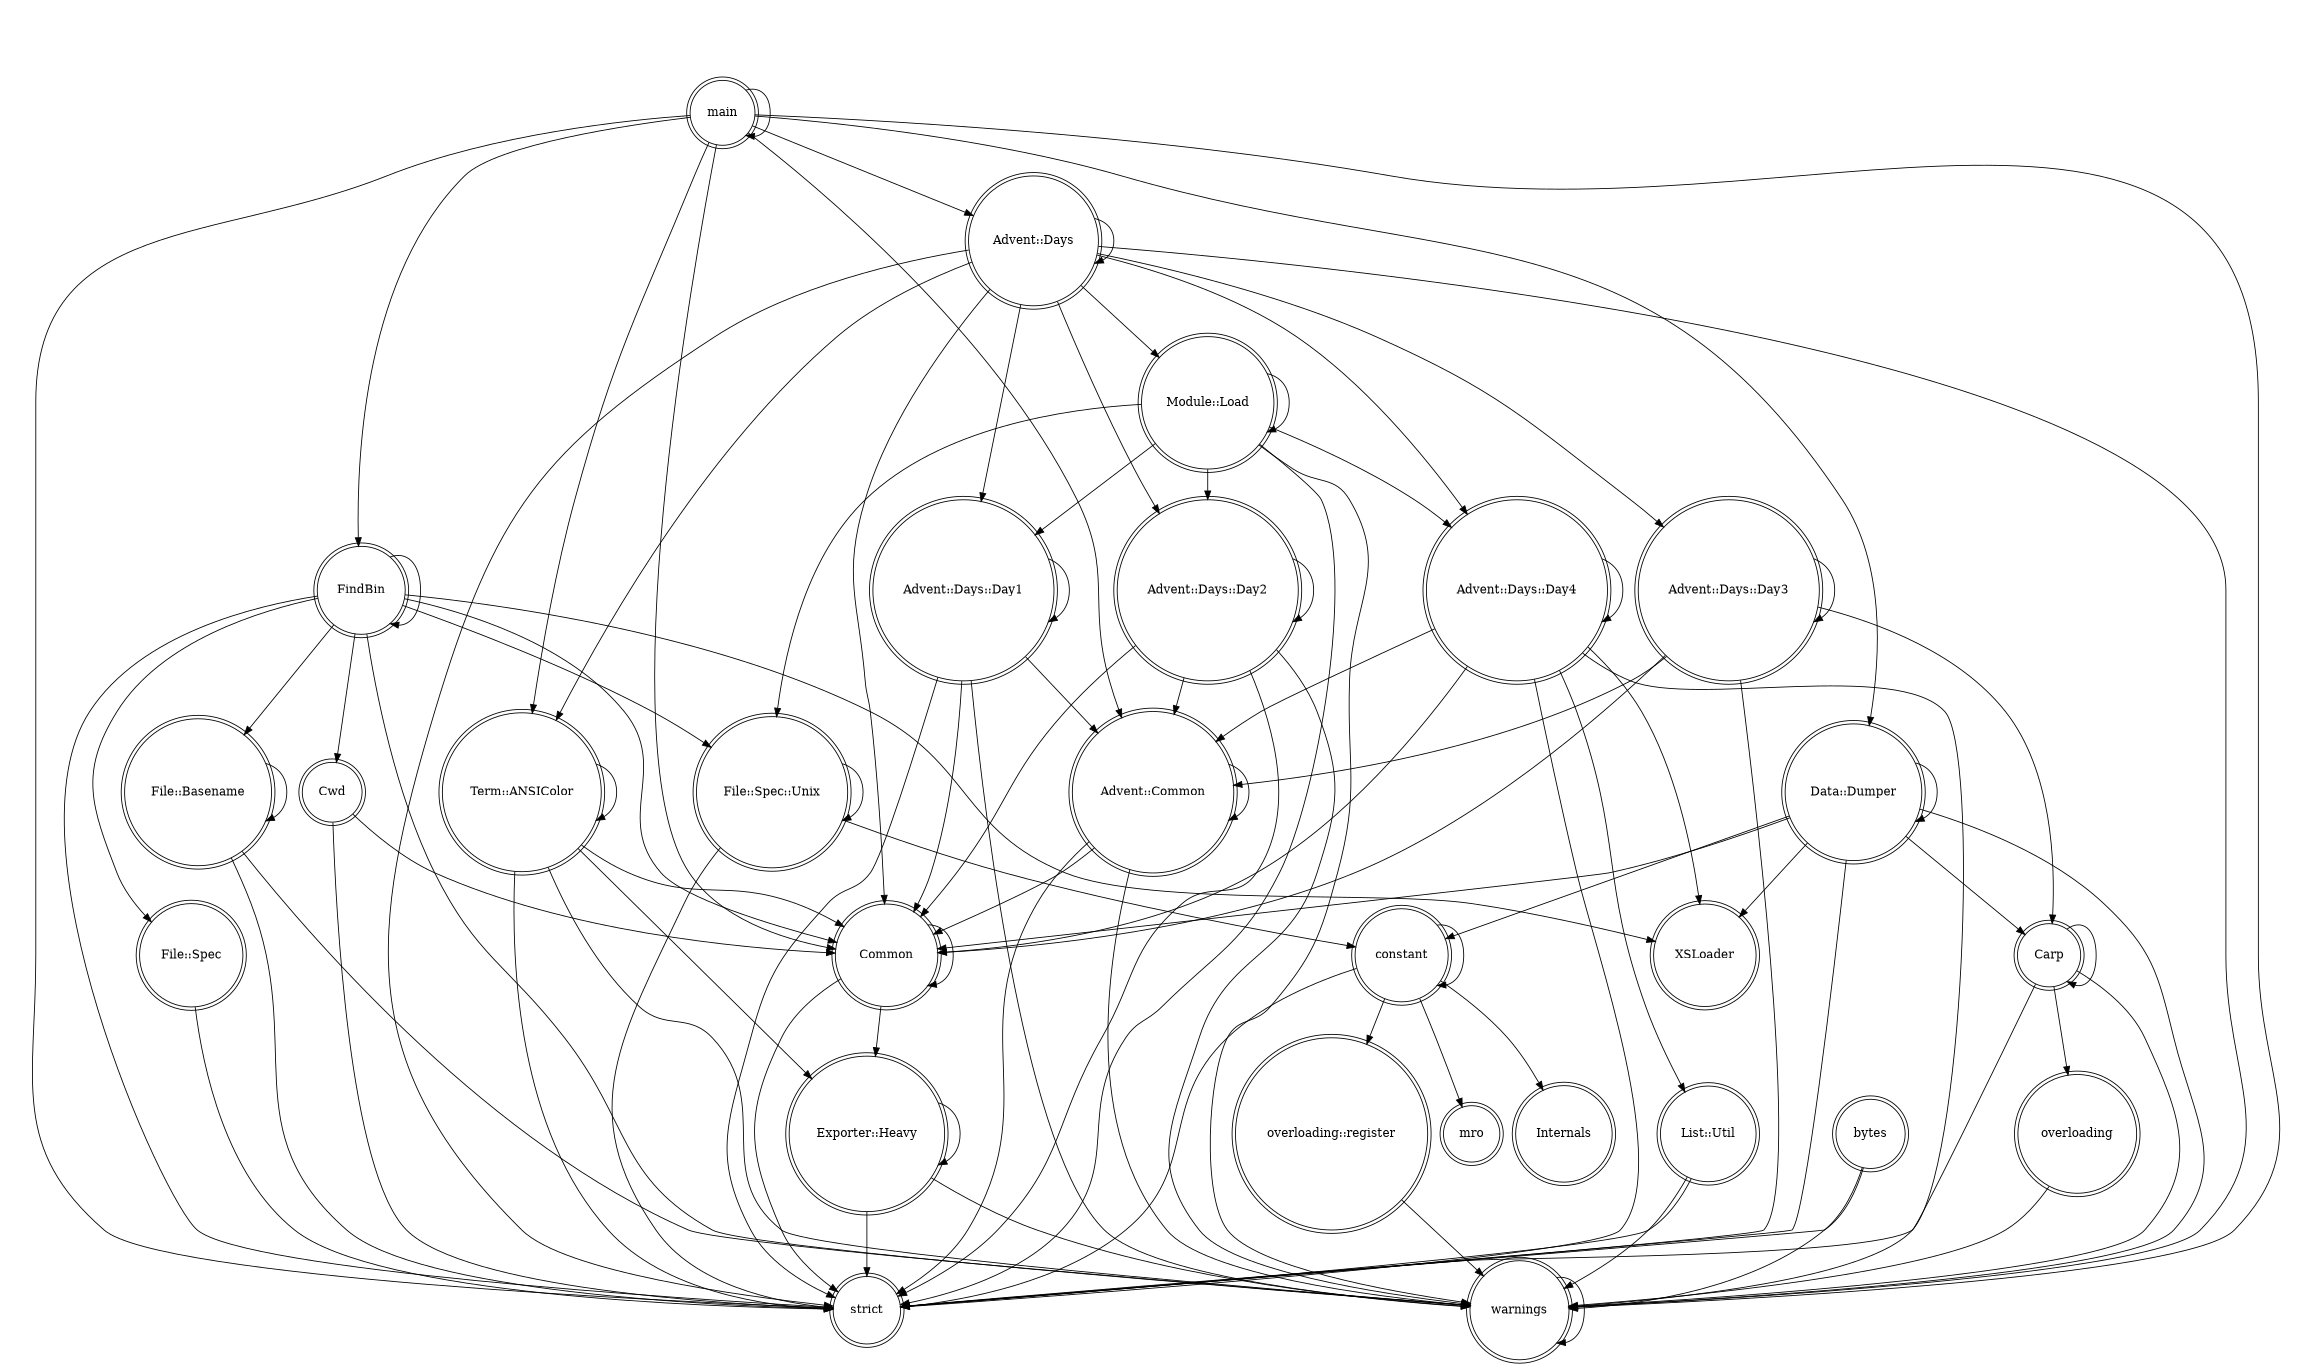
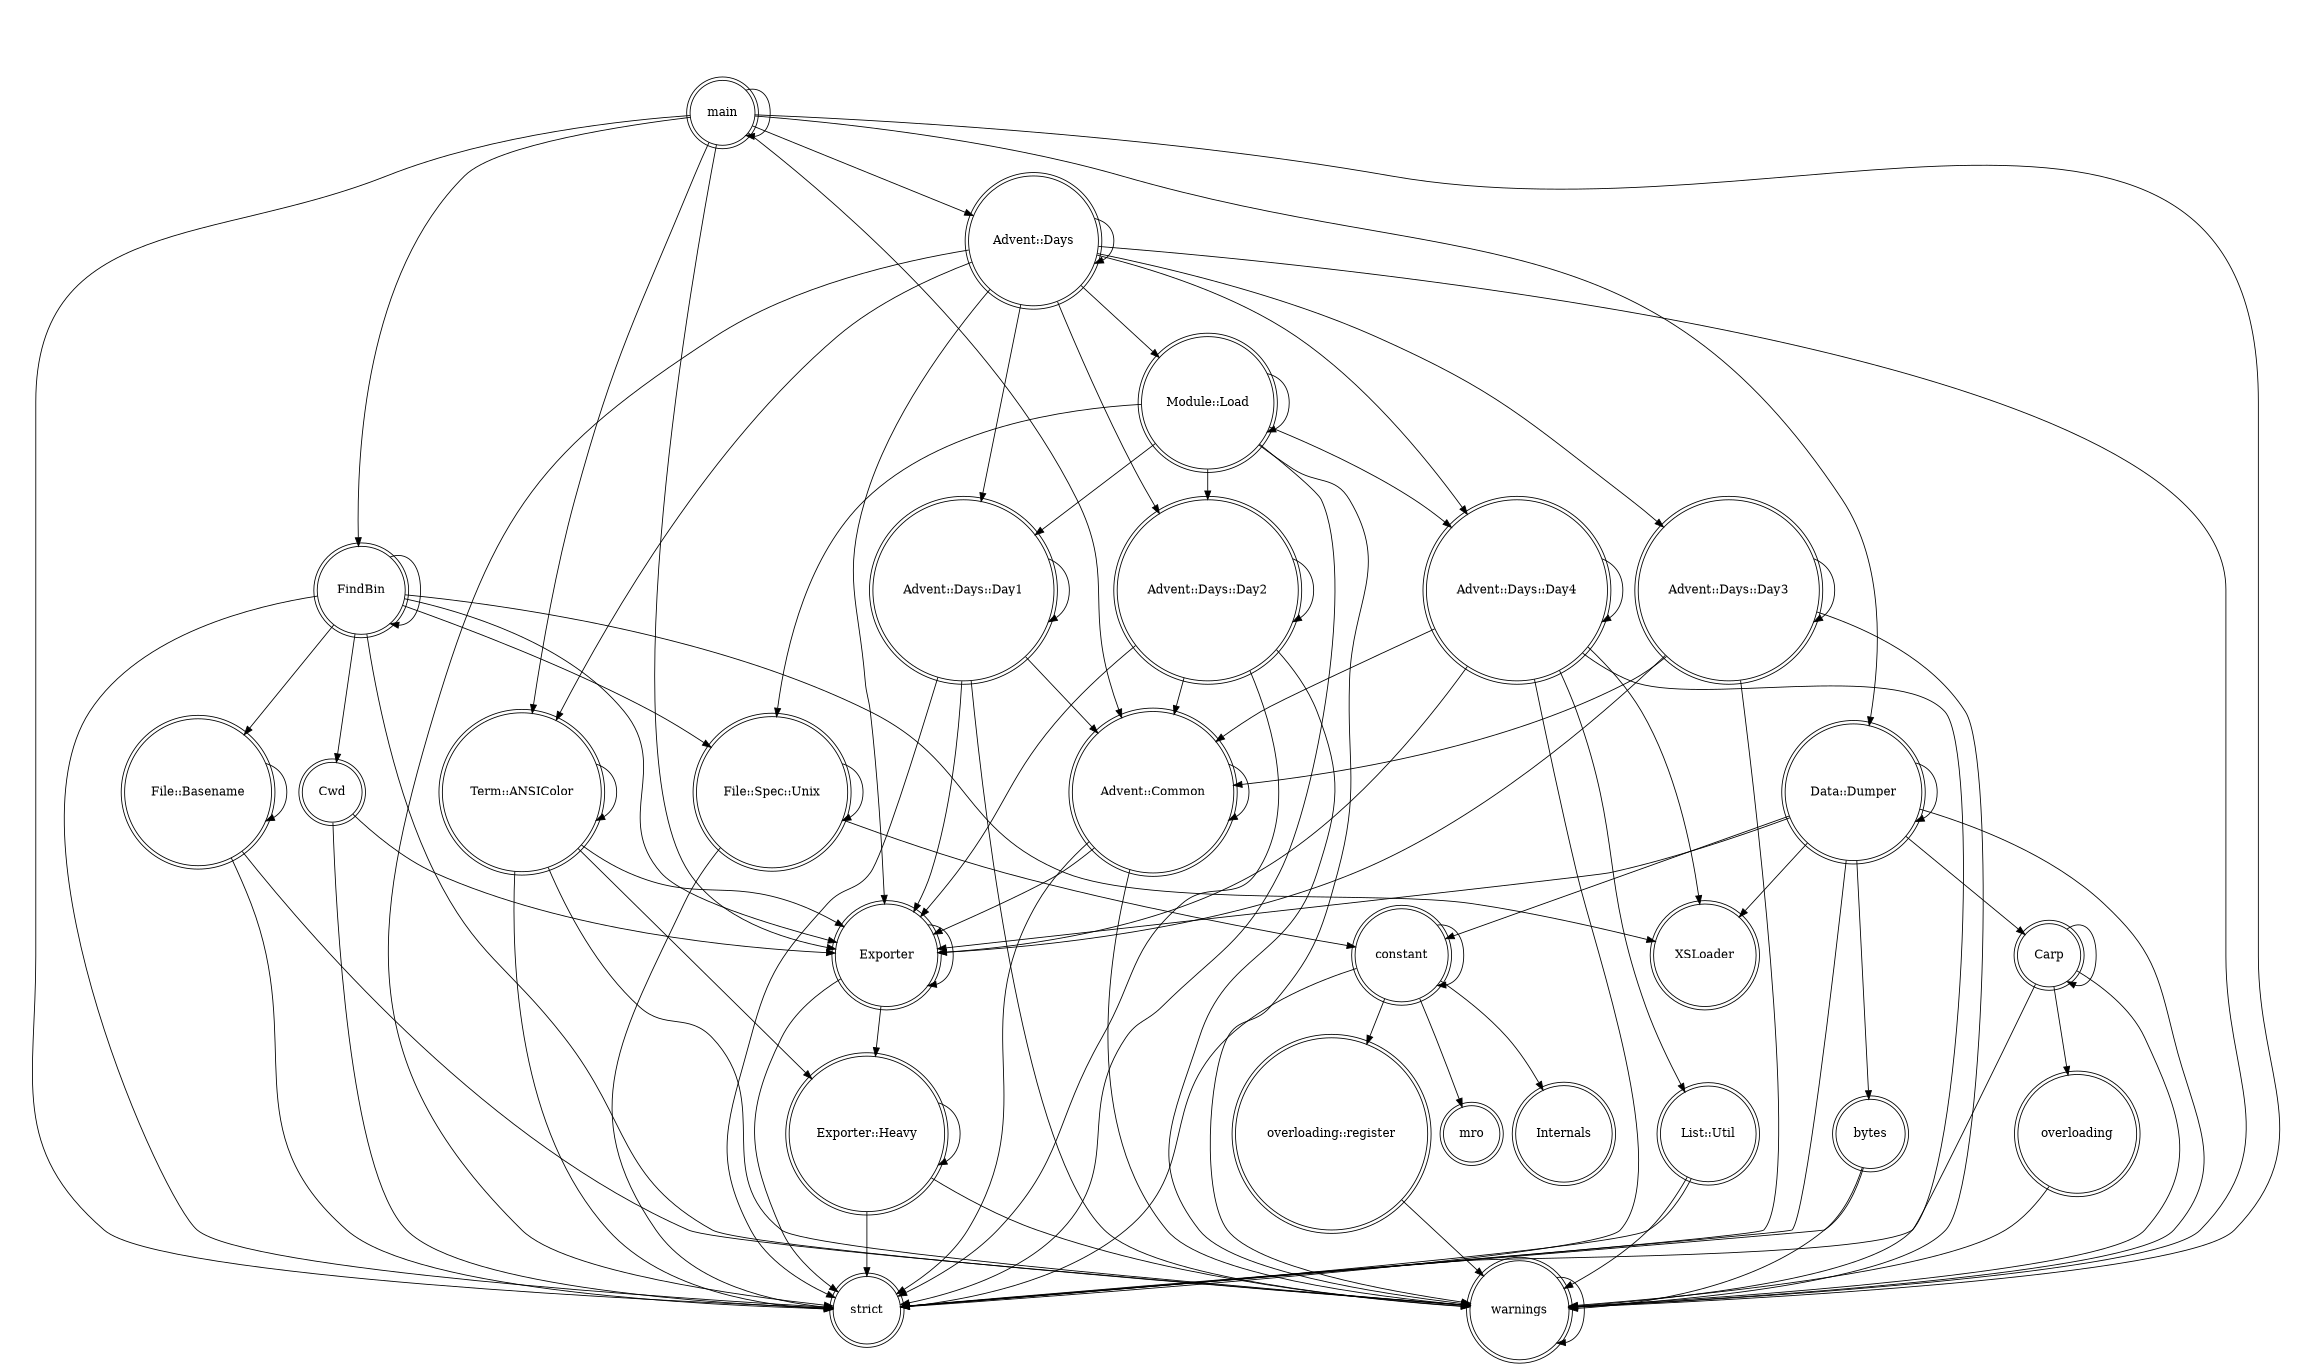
  digraph {
    node [shape=doublecircle]
    "File::Basename"
    "strict"
    warnings
    FindBin
    Cwd
-   Exporter [label=Common]
+   Exporter
    "File::Spec::Unix"
    XSLoader
-   "File::Spec"
    "Exporter::Heavy"
    constant
    "Data::Dumper"
    Carp
    bytes
    overloading
    mro
    n17 [label="overloading::register"]
    Internals
    "Advent::Days"
    "Advent::Days::Day3"
    "Advent::Days::Day4"
    "Advent::Days::Day2"
    "Term::ANSIColor"
    "Module::Load"
    "Advent::Days::Day1"
    "Advent::Common"
    "List::Util"
    main
    "File::Basename" -> "File::Basename"
    "File::Basename" -> "strict"
    "File::Basename" -> warnings
    warnings -> warnings
    FindBin -> "File::Basename"
    FindBin -> "strict"
    FindBin -> warnings
    FindBin -> FindBin
    FindBin -> Cwd
    FindBin -> Exporter
    FindBin -> "File::Spec::Unix"
    FindBin -> XSLoader
-   FindBin -> "File::Spec"
    Cwd -> "strict"
    Cwd -> Exporter
    Exporter -> "strict"
    Exporter -> Exporter
    Exporter -> "Exporter::Heavy"
    "File::Spec::Unix" -> "strict"
    "File::Spec::Unix" -> "File::Spec::Unix"
    "File::Spec::Unix" -> constant
-   "File::Spec" -> "strict"
    "Exporter::Heavy" -> "strict"
    "Exporter::Heavy" -> warnings
    "Exporter::Heavy" -> "Exporter::Heavy"
    constant -> "strict"
    constant -> constant
    constant -> mro
    constant -> n17
    constant -> Internals
    "Data::Dumper" -> "strict"
    "Data::Dumper" -> warnings
    "Data::Dumper" -> Exporter
    "Data::Dumper" -> XSLoader
    "Data::Dumper" -> constant
    "Data::Dumper" -> "Data::Dumper"
    "Data::Dumper" -> Carp
+   "Data::Dumper" -> bytes
    Carp -> "strict"
    Carp -> warnings
    Carp -> Carp
    Carp -> overloading
    bytes -> "strict"
    bytes -> warnings
    overloading -> warnings
    n17 -> warnings
    "Advent::Days" -> "strict"
    "Advent::Days" -> warnings
    "Advent::Days" -> Exporter
    "Advent::Days" -> "Advent::Days"
    "Advent::Days" -> "Advent::Days::Day3"
    "Advent::Days" -> "Advent::Days::Day4"
    "Advent::Days" -> "Advent::Days::Day2"
    "Advent::Days" -> "Term::ANSIColor"
    "Advent::Days" -> "Module::Load"
    "Advent::Days" -> "Advent::Days::Day1"
    "Advent::Days::Day3" -> "strict"
-   "Advent::Days::Day3" -> Carp
+   "Advent::Days::Day3" -> warnings
    "Advent::Days::Day3" -> Exporter
    "Advent::Days::Day3" -> "Advent::Days::Day3"
    "Advent::Days::Day3" -> "Advent::Common"
    "Advent::Days::Day4" -> "strict"
    "Advent::Days::Day4" -> warnings
    "Advent::Days::Day4" -> Exporter
    "Advent::Days::Day4" -> XSLoader
    "Advent::Days::Day4" -> "Advent::Days::Day4"
    "Advent::Days::Day4" -> "Advent::Common"
    "Advent::Days::Day4" -> "List::Util"
    "Advent::Days::Day2" -> "strict"
    "Advent::Days::Day2" -> warnings
    "Advent::Days::Day2" -> Exporter
    "Advent::Days::Day2" -> "Advent::Days::Day2"
    "Advent::Days::Day2" -> "Advent::Common"
    "Term::ANSIColor" -> "strict"
    "Term::ANSIColor" -> warnings
    "Term::ANSIColor" -> Exporter
    "Term::ANSIColor" -> "Exporter::Heavy"
    "Term::ANSIColor" -> "Term::ANSIColor"
    "Module::Load" -> "strict"
    "Module::Load" -> warnings
    "Module::Load" -> "File::Spec::Unix"
    "Module::Load" -> "Advent::Days::Day4"
    "Module::Load" -> "Advent::Days::Day2"
    "Module::Load" -> "Module::Load"
    "Module::Load" -> "Advent::Days::Day1"
    "Advent::Days::Day1" -> "strict"
    "Advent::Days::Day1" -> warnings
    "Advent::Days::Day1" -> Exporter
    "Advent::Days::Day1" -> "Advent::Days::Day1"
    "Advent::Days::Day1" -> "Advent::Common"
    "Advent::Common" -> "strict"
    "Advent::Common" -> warnings
    "Advent::Common" -> Exporter
    "Advent::Common" -> "Advent::Common"
    "List::Util" -> "strict"
    "List::Util" -> warnings
    main -> "strict"
    main -> warnings
    main -> FindBin
    main -> Exporter
    main -> "Data::Dumper"
    main -> "Advent::Days"
    main -> "Term::ANSIColor"
    main -> "Advent::Common"
    main -> main
  }
